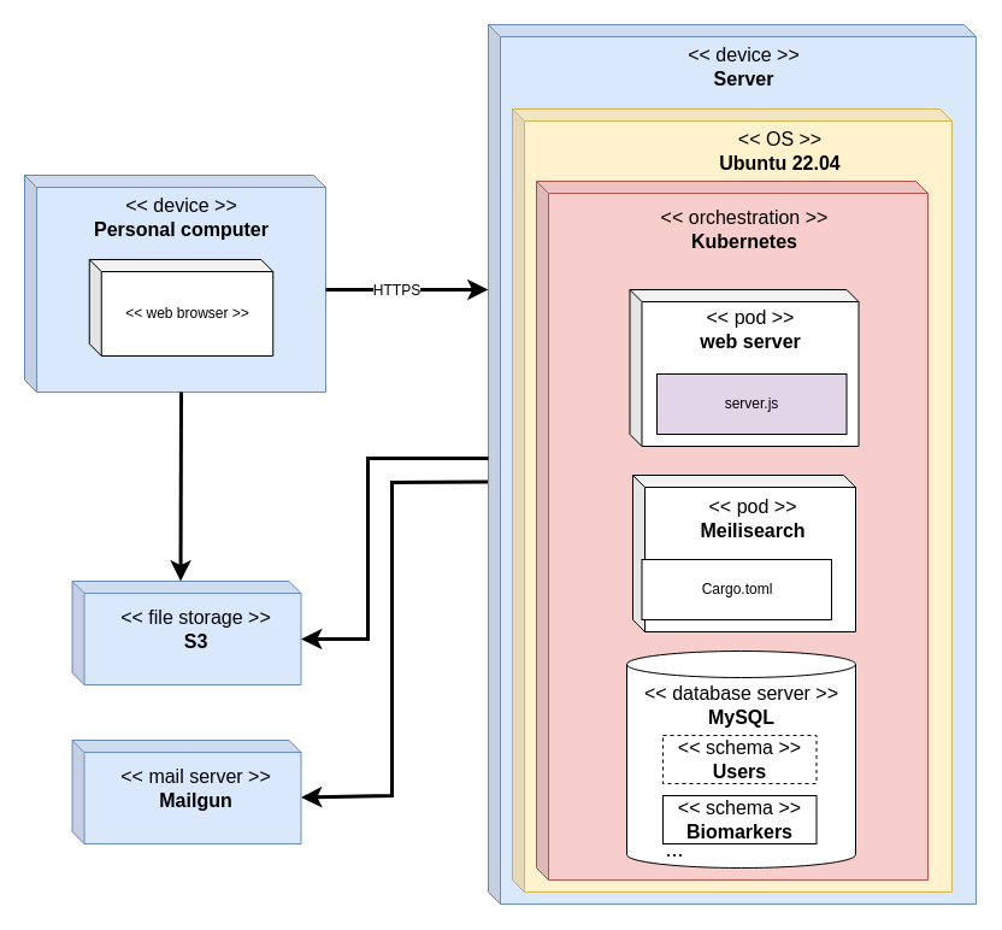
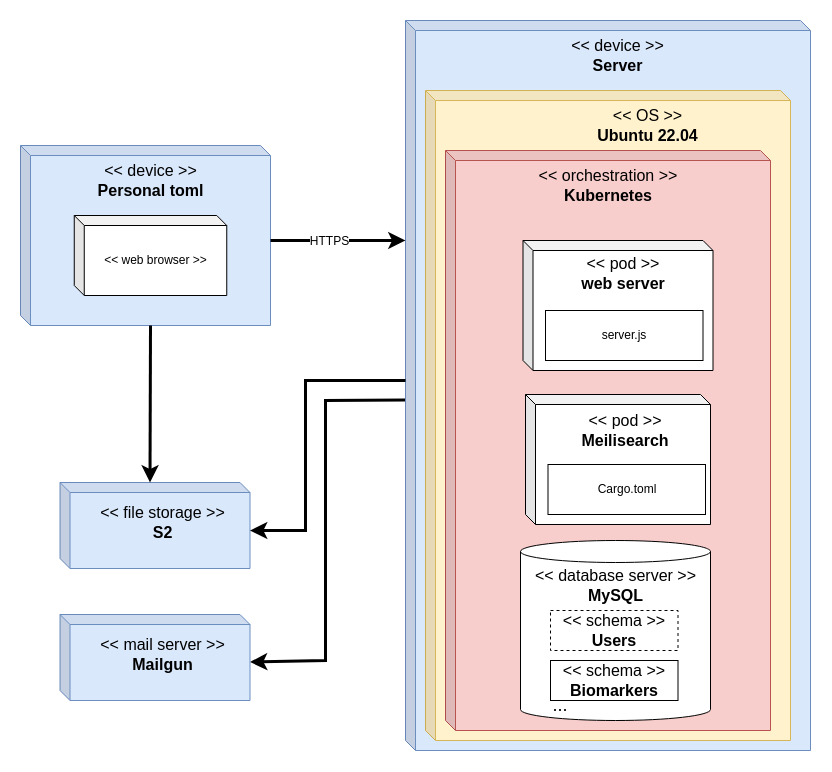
  <mxCell id="0" />
  <mxCell id="1" parent="0" />
  <mxCell id="2" style="edgeStyle=elbowEdgeStyle;rounded=0;html=1;entryX=0.559;entryY=0.251;entryPerimeter=0;dashed=1;labelBackgroundColor=none;startFill=0;endArrow=open;endFill=0;endSize=10;fontFamily=Verdana;fontSize=10;" edge="1" parent="1"><mxGeometry relative="1" as="geometry"><mxPoint x="714.5" y="534.5" as="sourcePoint" /></mxGeometry></mxCell>
  <mxCell id="3" style="edgeStyle=none;rounded=0;html=1;dashed=1;labelBackgroundColor=none;startFill=0;endArrow=open;endFill=0;endSize=10;fontFamily=Verdana;fontSize=10;entryX=-0.003;entryY=0.411;entryPerimeter=0;" edge="1" parent="1"><mxGeometry relative="1" as="geometry"><mxPoint x="744.207" y="534.5" as="sourcePoint" /></mxGeometry></mxCell>
  <mxCell id="4" style="edgeStyle=none;rounded=0;html=1;dashed=1;labelBackgroundColor=none;startFill=0;endArrow=open;endFill=0;endSize=10;fontFamily=Verdana;fontSize=10;entryX=1.013;entryY=0.444;entryPerimeter=0;" edge="1" parent="1"><mxGeometry relative="1" as="geometry"><mxPoint x="669.688" y="534.5" as="sourcePoint" /></mxGeometry></mxCell>
  <mxCell id="5" value="" style="shape=cube;whiteSpace=wrap;html=1;boundedLbl=1;backgroundOutline=1;darkOpacity=0.05;darkOpacity2=0.1;size=10;fillColor=#dae8fc;strokeColor=#6c8ebf;" vertex="1" parent="1"><mxGeometry x="20" y="145" width="250" height="180" as="geometry" /></mxCell>
- <mxCell id="6" value="&amp;lt;&amp;lt; device &amp;gt;&amp;gt;&lt;div&gt;&lt;div&gt;&lt;b&gt;Personal computer&lt;/b&gt;&lt;/div&gt;&lt;/div&gt;" style="text;html=1;align=center;verticalAlign=middle;whiteSpace=wrap;rounded=0;fontSize=16;" vertex="1" parent="1"><mxGeometry x="62.5" y="165" width="175" height="30" as="geometry" /></mxCell>
+ <mxCell id="6" value="&amp;lt;&amp;lt; device &amp;gt;&amp;gt;&lt;div&gt;&lt;div&gt;&lt;b&gt;Personal toml&lt;/b&gt;&lt;/div&gt;&lt;/div&gt;" style="text;html=1;align=center;verticalAlign=middle;whiteSpace=wrap;rounded=0;fontSize=16;" vertex="1" parent="1"><mxGeometry x="62.5" y="165" width="175" height="30" as="geometry" /></mxCell>
  <mxCell id="7" value="&amp;lt;&amp;lt; web browser &amp;gt;&amp;gt;" style="shape=cube;whiteSpace=wrap;html=1;boundedLbl=1;backgroundOutline=1;darkOpacity=0.05;darkOpacity2=0.1;size=10;" vertex="1" parent="1"><mxGeometry x="73.75" y="215" width="152.5" height="80" as="geometry" /></mxCell>
  <mxCell id="8" style="edgeStyle=none;curved=0;rounded=0;orthogonalLoop=1;jettySize=auto;html=1;exitX=-0.001;exitY=0.52;exitDx=0;exitDy=0;exitPerimeter=0;entryX=1;entryY=0.75;entryDx=0;entryDy=0;fontSize=12;startSize=8;endSize=8;strokeWidth=3;" edge="1" parent="1" source="9" target="21"><mxGeometry relative="1" as="geometry"><Array as="points"><mxPoint x="325" y="400" /><mxPoint x="325" y="660" /></Array></mxGeometry></mxCell>
  <mxCell id="9" value="" style="shape=cube;whiteSpace=wrap;html=1;boundedLbl=1;backgroundOutline=1;darkOpacity=0.05;darkOpacity2=0.1;size=10;fillColor=#dae8fc;strokeColor=#6c8ebf;" vertex="1" parent="1"><mxGeometry x="405" y="20" width="405" height="730" as="geometry" /></mxCell>
  <mxCell id="10" value="&amp;lt;&amp;lt; device &amp;gt;&amp;gt;&lt;div&gt;&lt;div&gt;&lt;b&gt;Server&lt;/b&gt;&lt;/div&gt;&lt;/div&gt;" style="text;html=1;align=center;verticalAlign=middle;whiteSpace=wrap;rounded=0;fontSize=16;" vertex="1" parent="1"><mxGeometry x="530" y="40" width="175" height="30" as="geometry" /></mxCell>
  <mxCell id="11" value="" style="shape=cube;whiteSpace=wrap;html=1;boundedLbl=1;backgroundOutline=1;darkOpacity=0.05;darkOpacity2=0.1;size=10;fillColor=#fff2cc;strokeColor=#d6b656;" vertex="1" parent="1"><mxGeometry x="425" y="90" width="365" height="650" as="geometry" /></mxCell>
  <mxCell id="12" value="&amp;lt;&amp;lt; OS &amp;gt;&amp;gt;&lt;div&gt;&lt;b&gt;Ubuntu 22.04&lt;/b&gt;&lt;/div&gt;" style="text;html=1;align=center;verticalAlign=middle;whiteSpace=wrap;rounded=0;fontSize=16;" vertex="1" parent="1"><mxGeometry x="560" y="110" width="175" height="30" as="geometry" /></mxCell>
  <mxCell id="13" value="" style="shape=cube;whiteSpace=wrap;html=1;boundedLbl=1;backgroundOutline=1;darkOpacity=0.05;darkOpacity2=0.1;size=10;fillColor=#f8cecc;strokeColor=#b85450;" vertex="1" parent="1"><mxGeometry x="445" y="150" width="325" height="580" as="geometry" /></mxCell>
- <mxCell id="14" value="&amp;lt;&amp;lt; orchestration&amp;nbsp;&amp;gt;&amp;gt;&lt;div&gt;&lt;b&gt;Kubernetes&lt;/b&gt;&lt;/div&gt;" style="text;html=1;align=center;verticalAlign=middle;whiteSpace=wrap;rounded=0;fontSize=16;" vertex="1" parent="1"><mxGeometry x="512.5" y="170" width="210" height="40" as="geometry" /></mxCell>
+ <mxCell id="14" value="&amp;lt;&amp;lt; orchestration&amp;nbsp;&amp;gt;&amp;gt;&lt;div&gt;&lt;b&gt;Kubernetes&lt;/b&gt;&lt;/div&gt;" style="text;html=1;align=center;verticalAlign=middle;whiteSpace=wrap;rounded=0;fontSize=16;" vertex="1" parent="1"><mxGeometry x="502.5" y="165" width="210" height="40" as="geometry" /></mxCell>
  <mxCell id="15" value="" style="shape=cube;whiteSpace=wrap;html=1;boundedLbl=1;backgroundOutline=1;darkOpacity=0.05;darkOpacity2=0.1;size=10;" vertex="1" parent="1"><mxGeometry x="522.5" y="240" width="190" height="130" as="geometry" /></mxCell>
  <mxCell id="16" value="&amp;lt;&amp;lt; pod &amp;gt;&amp;gt;&lt;div&gt;&lt;b&gt;web server&lt;/b&gt;&lt;/div&gt;" style="text;html=1;align=center;verticalAlign=middle;whiteSpace=wrap;rounded=0;fontSize=16;" vertex="1" parent="1"><mxGeometry x="532.5" y="250" width="180" height="45" as="geometry" /></mxCell>
- <mxCell id="17" value="server.js" style="rounded=0;whiteSpace=wrap;html=1;fillColor=#e1d5e7;" vertex="1" parent="1"><mxGeometry x="545" y="310" width="157.5" height="50" as="geometry" /></mxCell>
+ <mxCell id="17" value="server.js" style="rounded=0;whiteSpace=wrap;html=1;" vertex="1" parent="1"><mxGeometry x="545" y="310" width="157.5" height="50" as="geometry" /></mxCell>
  <mxCell id="18" style="edgeStyle=none;curved=0;rounded=0;orthogonalLoop=1;jettySize=auto;html=1;exitX=0;exitY=0;exitDx=250;exitDy=95;exitPerimeter=0;entryX=0;entryY=0;entryDx=0;entryDy=220;entryPerimeter=0;fontSize=12;startSize=8;endSize=8;strokeWidth=3;" edge="1" parent="1" source="5" target="9"><mxGeometry relative="1" as="geometry" /></mxCell>
  <mxCell id="19" value="HTTPS" style="edgeLabel;html=1;align=center;verticalAlign=middle;resizable=0;points=[];fontSize=12;strokeColor=#BAC8D3;fontColor=default;fillColor=#09555B;" connectable="0" vertex="1" parent="18"><mxGeometry x="-0.319" relative="1" as="geometry"><mxPoint x="12" as="offset" /></mxGeometry></mxCell>
  <mxCell id="20" value="" style="shape=cube;whiteSpace=wrap;html=1;boundedLbl=1;backgroundOutline=1;darkOpacity=0.05;darkOpacity2=0.1;size=10;fillColor=#dae8fc;strokeColor=#6c8ebf;" vertex="1" parent="1"><mxGeometry x="59.5" y="614" width="190" height="86" as="geometry" /></mxCell>
  <mxCell id="21" value="&amp;lt;&amp;lt; mail server &amp;gt;&amp;gt;&lt;div&gt;&lt;b&gt;Mailgun&lt;/b&gt;&lt;/div&gt;" style="text;html=1;align=center;verticalAlign=middle;whiteSpace=wrap;rounded=0;fontSize=16;" vertex="1" parent="1"><mxGeometry x="74.5" y="639" width="175" height="30" as="geometry" /></mxCell>
  <mxCell id="22" value="" style="shape=cube;whiteSpace=wrap;html=1;boundedLbl=1;backgroundOutline=1;darkOpacity=0.05;darkOpacity2=0.1;size=10;fillColor=#dae8fc;strokeColor=#6c8ebf;" vertex="1" parent="1"><mxGeometry x="59.5" y="482" width="190" height="86" as="geometry" /></mxCell>
- <mxCell id="23" value="&amp;lt;&amp;lt; file storage &amp;gt;&amp;gt;&lt;div&gt;&lt;b&gt;S3&lt;/b&gt;&lt;/div&gt;" style="text;html=1;align=center;verticalAlign=middle;whiteSpace=wrap;rounded=0;fontSize=16;" vertex="1" parent="1"><mxGeometry x="74.5" y="507" width="175" height="30" as="geometry" /></mxCell>
+ <mxCell id="23" value="&amp;lt;&amp;lt; file storage &amp;gt;&amp;gt;&lt;div&gt;&lt;b&gt;S2&lt;/b&gt;&lt;/div&gt;" style="text;html=1;align=center;verticalAlign=middle;whiteSpace=wrap;rounded=0;fontSize=16;" vertex="1" parent="1"><mxGeometry x="74.5" y="507" width="175" height="30" as="geometry" /></mxCell>
  <mxCell id="24" value="" style="shape=cube;whiteSpace=wrap;html=1;boundedLbl=1;backgroundOutline=1;darkOpacity=0.05;darkOpacity2=0.1;size=10;" vertex="1" parent="1"><mxGeometry x="525" y="394" width="185" height="130" as="geometry" /></mxCell>
  <mxCell id="25" value="&amp;lt;&amp;lt; pod &amp;gt;&amp;gt;&lt;div&gt;&lt;b&gt;Meilisearch&lt;/b&gt;&lt;/div&gt;" style="text;html=1;align=center;verticalAlign=middle;whiteSpace=wrap;rounded=0;fontSize=16;" vertex="1" parent="1"><mxGeometry x="540" y="410" width="170" height="39" as="geometry" /></mxCell>
- <mxCell id="26" value="Cargo.toml" style="rounded=0;whiteSpace=wrap;html=1;" vertex="1" parent="1"><mxGeometry x="532.5" y="464" width="157.5" height="50" as="geometry" /></mxCell>
+ <mxCell id="26" value="Cargo.toml" style="rounded=0;whiteSpace=wrap;html=1;" vertex="1" parent="1"><mxGeometry x="547.5" y="464" width="157.5" height="50" as="geometry" /></mxCell>
  <mxCell id="27" value="" style="shape=cylinder3;whiteSpace=wrap;html=1;boundedLbl=1;backgroundOutline=1;size=11.0;" vertex="1" parent="1"><mxGeometry x="520" y="540" width="190" height="180" as="geometry" /></mxCell>
  <mxCell id="28" value="&amp;lt;&amp;lt; database server &amp;gt;&amp;gt;&lt;div&gt;&lt;b&gt;MySQL&lt;/b&gt;&lt;/div&gt;" style="text;html=1;align=center;verticalAlign=middle;whiteSpace=wrap;rounded=0;fontSize=16;" vertex="1" parent="1"><mxGeometry x="527.5" y="570" width="175" height="30" as="geometry" /></mxCell>
  <mxCell id="29" value="&lt;span style=&quot;font-size: 16px;&quot;&gt;&amp;lt;&amp;lt; schema &amp;gt;&amp;gt;&lt;/span&gt;&lt;div style=&quot;font-size: 16px;&quot;&gt;&lt;b&gt;Users&lt;/b&gt;&lt;/div&gt;" style="rounded=0;whiteSpace=wrap;html=1;dashed=1;" vertex="1" parent="1"><mxGeometry x="550" y="610" width="127.5" height="40" as="geometry" /></mxCell>
  <mxCell id="30" value="&lt;span style=&quot;font-size: 16px;&quot;&gt;&amp;lt;&amp;lt; schema &amp;gt;&amp;gt;&lt;/span&gt;&lt;div style=&quot;font-size: 16px;&quot;&gt;&lt;b&gt;Biomarkers&lt;/b&gt;&lt;/div&gt;" style="rounded=0;whiteSpace=wrap;html=1;" vertex="1" parent="1"><mxGeometry x="550" y="660" width="127.5" height="40" as="geometry" /></mxCell>
  <mxCell id="31" style="edgeStyle=none;curved=1;rounded=0;orthogonalLoop=1;jettySize=auto;html=1;exitX=0;exitY=0;exitDx=130;exitDy=180;exitPerimeter=0;entryX=0;entryY=0;entryDx=90;entryDy=0;entryPerimeter=0;fontSize=12;startSize=8;endSize=8;strokeWidth=3;" edge="1" parent="1" source="5" target="22"><mxGeometry relative="1" as="geometry" /></mxCell>
  <mxCell id="32" style="edgeStyle=none;curved=0;rounded=0;orthogonalLoop=1;jettySize=auto;html=1;exitX=0;exitY=0;exitDx=0;exitDy=360;exitPerimeter=0;entryX=0;entryY=0;entryDx=190;entryDy=48.0;entryPerimeter=0;fontSize=12;startSize=8;endSize=8;strokeWidth=3;" edge="1" parent="1" source="9" target="22"><mxGeometry relative="1" as="geometry"><Array as="points"><mxPoint x="305" y="380" /><mxPoint x="305" y="460" /><mxPoint x="305" y="530" /></Array></mxGeometry></mxCell>
  <mxCell id="33" value="..." style="text;html=1;align=center;verticalAlign=middle;whiteSpace=wrap;rounded=0;fontSize=18;fontColor=default;" vertex="1" parent="1"><mxGeometry x="530" y="690" width="60" height="30" as="geometry" /></mxCell>
